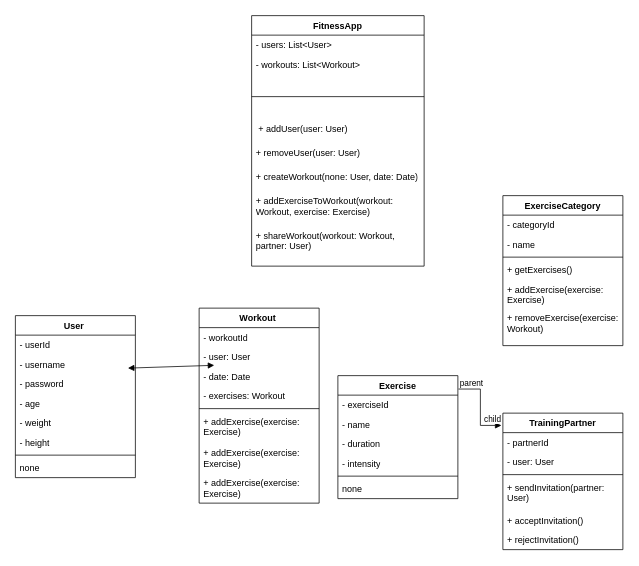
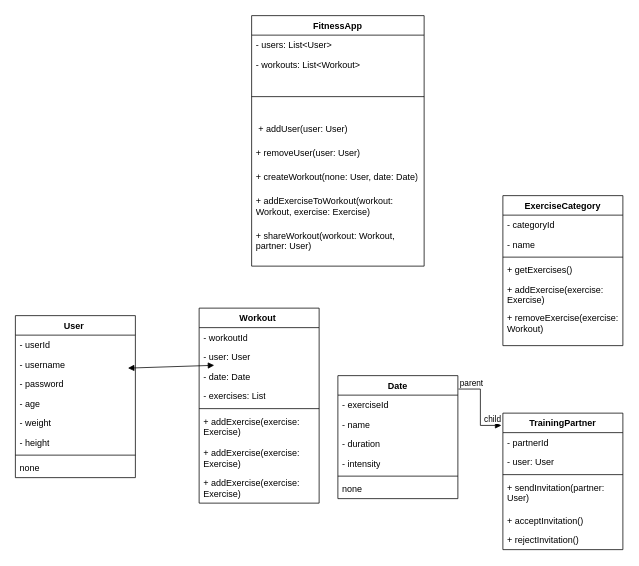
  <mxCell id="0" />
  <mxCell id="1" parent="0" />
  <mxCell id="2" value="FitnessApp" style="swimlane;fontStyle=1;align=center;verticalAlign=top;childLayout=stackLayout;horizontal=1;startSize=26;horizontalStack=0;resizeParent=1;resizeParentMax=0;resizeLast=0;collapsible=1;marginBottom=0;whiteSpace=wrap;html=1;" vertex="1" parent="1"><mxGeometry x="335" width="230" height="334" as="geometry" y="20" /></mxCell>
  <mxCell id="3" value="- users: List&amp;lt;User&amp;gt;&amp;nbsp;" style="text;strokeColor=none;fillColor=none;align=left;verticalAlign=top;spacingLeft=4;spacingRight=4;overflow=hidden;rotatable=0;points=[[0,0.5],[1,0.5]];portConstraint=eastwest;whiteSpace=wrap;html=1;" vertex="1" parent="2"><mxGeometry y="26" width="230" height="26" as="geometry" /></mxCell>
  <mxCell id="4" value="- workouts: List&amp;lt;Workout&amp;gt;&amp;nbsp;&amp;nbsp;" style="text;strokeColor=none;fillColor=none;align=left;verticalAlign=top;spacingLeft=4;spacingRight=4;overflow=hidden;rotatable=0;points=[[0,0.5],[1,0.5]];portConstraint=eastwest;whiteSpace=wrap;html=1;" vertex="1" parent="2"><mxGeometry y="52" width="230" height="26" as="geometry" /></mxCell>
  <mxCell id="5" value="" style="line;strokeWidth=1;fillColor=none;align=left;verticalAlign=middle;spacingTop=-1;spacingLeft=3;spacingRight=3;rotatable=0;labelPosition=right;points=[];portConstraint=eastwest;strokeColor=inherit;" vertex="1" parent="2"><mxGeometry y="78" width="230" height="60" as="geometry" /></mxCell>
  <mxCell id="6" value="&lt;div&gt;&amp;nbsp;+ addUser(user: User)&amp;nbsp;&lt;/div&gt;" style="text;strokeColor=none;fillColor=none;align=left;verticalAlign=top;spacingLeft=4;spacingRight=4;overflow=hidden;rotatable=0;points=[[0,0.5],[1,0.5]];portConstraint=eastwest;whiteSpace=wrap;html=1;" vertex="1" parent="2"><mxGeometry y="138" width="230" height="32" as="geometry" /></mxCell>
  <mxCell id="7" value="&lt;div&gt;+ removeUser(user: User)&lt;/div&gt;" style="text;strokeColor=none;fillColor=none;align=left;verticalAlign=top;spacingLeft=4;spacingRight=4;overflow=hidden;rotatable=0;points=[[0,0.5],[1,0.5]];portConstraint=eastwest;whiteSpace=wrap;html=1;" vertex="1" parent="2"><mxGeometry y="170" width="230" height="32" as="geometry" /></mxCell>
  <mxCell id="8" value="&lt;div&gt;+ createWorkout(none: User, date: Date)&lt;/div&gt;" style="text;strokeColor=none;fillColor=none;align=left;verticalAlign=top;spacingLeft=4;spacingRight=4;overflow=hidden;rotatable=0;points=[[0,0.5],[1,0.5]];portConstraint=eastwest;whiteSpace=wrap;html=1;" vertex="1" parent="2"><mxGeometry y="202" width="230" height="32" as="geometry" /></mxCell>
  <mxCell id="9" value="+ addExerciseToWorkout(workout: Workout, exercise: Exercise)" style="text;strokeColor=none;fillColor=none;align=left;verticalAlign=top;spacingLeft=4;spacingRight=4;overflow=hidden;rotatable=0;points=[[0,0.5],[1,0.5]];portConstraint=eastwest;whiteSpace=wrap;html=1;" vertex="1" parent="2"><mxGeometry y="234" width="230" height="46" as="geometry" /></mxCell>
  <mxCell id="10" value="+ shareWorkout(workout: Workout, partner: User)" style="text;strokeColor=none;fillColor=none;align=left;verticalAlign=top;spacingLeft=4;spacingRight=4;overflow=hidden;rotatable=0;points=[[0,0.5],[1,0.5]];portConstraint=eastwest;whiteSpace=wrap;html=1;" vertex="1" parent="2"><mxGeometry y="280" width="230" height="54" as="geometry" /></mxCell>
- <mxCell id="11" value="Exercise" style="swimlane;fontStyle=1;align=center;verticalAlign=top;childLayout=stackLayout;horizontal=1;startSize=26;horizontalStack=0;resizeParent=1;resizeParentMax=0;resizeLast=0;collapsible=1;marginBottom=0;whiteSpace=wrap;html=1;" vertex="1" parent="1"><mxGeometry x="450" y="500" width="160" height="164" as="geometry" /></mxCell>
+ <mxCell id="11" value="Date" style="swimlane;fontStyle=1;align=center;verticalAlign=top;childLayout=stackLayout;horizontal=1;startSize=26;horizontalStack=0;resizeParent=1;resizeParentMax=0;resizeLast=0;collapsible=1;marginBottom=0;whiteSpace=wrap;html=1;" vertex="1" parent="1"><mxGeometry x="450" y="500" width="160" height="164" as="geometry" /></mxCell>
  <mxCell id="12" value="- exerciseId" style="text;strokeColor=none;fillColor=none;align=left;verticalAlign=top;spacingLeft=4;spacingRight=4;overflow=hidden;rotatable=0;points=[[0,0.5],[1,0.5]];portConstraint=eastwest;whiteSpace=wrap;html=1;" vertex="1" parent="11"><mxGeometry y="26" width="160" height="26" as="geometry" /></mxCell>
  <mxCell id="13" value="- name" style="text;strokeColor=none;fillColor=none;align=left;verticalAlign=top;spacingLeft=4;spacingRight=4;overflow=hidden;rotatable=0;points=[[0,0.5],[1,0.5]];portConstraint=eastwest;whiteSpace=wrap;html=1;" vertex="1" parent="11"><mxGeometry y="52" width="160" height="26" as="geometry" /></mxCell>
  <mxCell id="14" value="- duration" style="text;strokeColor=none;fillColor=none;align=left;verticalAlign=top;spacingLeft=4;spacingRight=4;overflow=hidden;rotatable=0;points=[[0,0.5],[1,0.5]];portConstraint=eastwest;whiteSpace=wrap;html=1;" vertex="1" parent="11"><mxGeometry y="78" width="160" height="26" as="geometry" /></mxCell>
  <mxCell id="15" value="- intensity" style="text;strokeColor=none;fillColor=none;align=left;verticalAlign=top;spacingLeft=4;spacingRight=4;overflow=hidden;rotatable=0;points=[[0,0.5],[1,0.5]];portConstraint=eastwest;whiteSpace=wrap;html=1;" vertex="1" parent="11"><mxGeometry y="104" width="160" height="26" as="geometry" /></mxCell>
  <mxCell id="16" value="" style="line;strokeWidth=1;fillColor=none;align=left;verticalAlign=middle;spacingTop=-1;spacingLeft=3;spacingRight=3;rotatable=0;labelPosition=right;points=[];portConstraint=eastwest;strokeColor=inherit;" vertex="1" parent="11"><mxGeometry y="130" width="160" height="8" as="geometry" /></mxCell>
  <mxCell id="17" value="none" style="text;strokeColor=none;fillColor=none;align=left;verticalAlign=top;spacingLeft=4;spacingRight=4;overflow=hidden;rotatable=0;points=[[0,0.5],[1,0.5]];portConstraint=eastwest;whiteSpace=wrap;html=1;" vertex="1" parent="11"><mxGeometry y="138" width="160" height="26" as="geometry" /></mxCell>
  <mxCell id="18" value="User&amp;nbsp;" style="swimlane;fontStyle=1;align=center;verticalAlign=top;childLayout=stackLayout;horizontal=1;startSize=26;horizontalStack=0;resizeParent=1;resizeParentMax=0;resizeLast=0;collapsible=1;marginBottom=0;whiteSpace=wrap;html=1;" vertex="1" parent="1"><mxGeometry x="20" y="420" width="160" height="216" as="geometry" /></mxCell>
  <mxCell id="19" value="- userId&amp;nbsp;" style="text;strokeColor=none;fillColor=none;align=left;verticalAlign=top;spacingLeft=4;spacingRight=4;overflow=hidden;rotatable=0;points=[[0,0.5],[1,0.5]];portConstraint=eastwest;whiteSpace=wrap;html=1;" vertex="1" parent="18"><mxGeometry y="26" width="160" height="26" as="geometry" /></mxCell>
  <mxCell id="20" value="- username" style="text;strokeColor=none;fillColor=none;align=left;verticalAlign=top;spacingLeft=4;spacingRight=4;overflow=hidden;rotatable=0;points=[[0,0.5],[1,0.5]];portConstraint=eastwest;whiteSpace=wrap;html=1;" vertex="1" parent="18"><mxGeometry y="52" width="160" height="26" as="geometry" /></mxCell>
  <mxCell id="21" value="-&amp;nbsp;password&amp;nbsp;" style="text;strokeColor=none;fillColor=none;align=left;verticalAlign=top;spacingLeft=4;spacingRight=4;overflow=hidden;rotatable=0;points=[[0,0.5],[1,0.5]];portConstraint=eastwest;whiteSpace=wrap;html=1;" vertex="1" parent="18"><mxGeometry y="78" width="160" height="26" as="geometry" /></mxCell>
  <mxCell id="22" value="-&amp;nbsp;age" style="text;strokeColor=none;fillColor=none;align=left;verticalAlign=top;spacingLeft=4;spacingRight=4;overflow=hidden;rotatable=0;points=[[0,0.5],[1,0.5]];portConstraint=eastwest;whiteSpace=wrap;html=1;" vertex="1" parent="18"><mxGeometry y="104" width="160" height="26" as="geometry" /></mxCell>
  <mxCell id="23" value="- weight&amp;nbsp;" style="text;strokeColor=none;fillColor=none;align=left;verticalAlign=top;spacingLeft=4;spacingRight=4;overflow=hidden;rotatable=0;points=[[0,0.5],[1,0.5]];portConstraint=eastwest;whiteSpace=wrap;html=1;" vertex="1" parent="18"><mxGeometry y="130" width="160" height="26" as="geometry" /></mxCell>
  <mxCell id="24" value="- height" style="text;strokeColor=none;fillColor=none;align=left;verticalAlign=top;spacingLeft=4;spacingRight=4;overflow=hidden;rotatable=0;points=[[0,0.5],[1,0.5]];portConstraint=eastwest;whiteSpace=wrap;html=1;" vertex="1" parent="18"><mxGeometry y="156" width="160" height="26" as="geometry" /></mxCell>
  <mxCell id="25" value="" style="line;strokeWidth=1;fillColor=none;align=left;verticalAlign=middle;spacingTop=-1;spacingLeft=3;spacingRight=3;rotatable=0;labelPosition=right;points=[];portConstraint=eastwest;strokeColor=inherit;" vertex="1" parent="18"><mxGeometry y="182" width="160" height="8" as="geometry" /></mxCell>
  <mxCell id="26" value="none" style="text;strokeColor=none;fillColor=none;align=left;verticalAlign=top;spacingLeft=4;spacingRight=4;overflow=hidden;rotatable=0;points=[[0,0.5],[1,0.5]];portConstraint=eastwest;whiteSpace=wrap;html=1;" vertex="1" parent="18"><mxGeometry y="190" width="160" height="26" as="geometry" /></mxCell>
  <mxCell id="27" value="Workout&amp;nbsp;" style="swimlane;fontStyle=1;align=center;verticalAlign=top;childLayout=stackLayout;horizontal=1;startSize=26;horizontalStack=0;resizeParent=1;resizeParentMax=0;resizeLast=0;collapsible=1;marginBottom=0;whiteSpace=wrap;html=1;" vertex="1" parent="1"><mxGeometry x="265" y="410" width="160" height="260" as="geometry" /></mxCell>
  <mxCell id="28" value="- workoutId" style="text;strokeColor=none;fillColor=none;align=left;verticalAlign=top;spacingLeft=4;spacingRight=4;overflow=hidden;rotatable=0;points=[[0,0.5],[1,0.5]];portConstraint=eastwest;whiteSpace=wrap;html=1;" vertex="1" parent="27"><mxGeometry y="26" width="160" height="26" as="geometry" /></mxCell>
  <mxCell id="29" value="- user: User" style="text;strokeColor=none;fillColor=none;align=left;verticalAlign=top;spacingLeft=4;spacingRight=4;overflow=hidden;rotatable=0;points=[[0,0.5],[1,0.5]];portConstraint=eastwest;whiteSpace=wrap;html=1;" vertex="1" parent="27"><mxGeometry y="52" width="160" height="26" as="geometry" /></mxCell>
  <mxCell id="30" value="- date: Date" style="text;strokeColor=none;fillColor=none;align=left;verticalAlign=top;spacingLeft=4;spacingRight=4;overflow=hidden;rotatable=0;points=[[0,0.5],[1,0.5]];portConstraint=eastwest;whiteSpace=wrap;html=1;" vertex="1" parent="27"><mxGeometry y="78" width="160" height="26" as="geometry" /></mxCell>
- <mxCell id="31" value="- exercises: Workout&lt;Exercise&gt;" style="text;strokeColor=none;fillColor=none;align=left;verticalAlign=top;spacingLeft=4;spacingRight=4;overflow=hidden;rotatable=0;points=[[0,0.5],[1,0.5]];portConstraint=eastwest;whiteSpace=wrap;html=1;" vertex="1" parent="27"><mxGeometry y="104" width="160" height="26" as="geometry" /></mxCell>
+ <mxCell id="31" value="- exercises: List&lt;Exercise&gt;" style="text;strokeColor=none;fillColor=none;align=left;verticalAlign=top;spacingLeft=4;spacingRight=4;overflow=hidden;rotatable=0;points=[[0,0.5],[1,0.5]];portConstraint=eastwest;whiteSpace=wrap;html=1;" vertex="1" parent="27"><mxGeometry y="104" width="160" height="26" as="geometry" /></mxCell>
  <mxCell id="32" value="" style="line;strokeWidth=1;fillColor=none;align=left;verticalAlign=middle;spacingTop=-1;spacingLeft=3;spacingRight=3;rotatable=0;labelPosition=right;points=[];portConstraint=eastwest;strokeColor=inherit;" vertex="1" parent="27"><mxGeometry y="130" width="160" height="8" as="geometry" /></mxCell>
  <mxCell id="33" value="+ addExercise(exercise: Exercise)" style="text;strokeColor=none;fillColor=none;align=left;verticalAlign=top;spacingLeft=4;spacingRight=4;overflow=hidden;rotatable=0;points=[[0,0.5],[1,0.5]];portConstraint=eastwest;whiteSpace=wrap;html=1;" vertex="1" parent="27"><mxGeometry y="138" width="160" height="42" as="geometry" /></mxCell>
  <mxCell id="34" value="+ addExercise(exercise: Exercise)" style="text;strokeColor=none;fillColor=none;align=left;verticalAlign=top;spacingLeft=4;spacingRight=4;overflow=hidden;rotatable=0;points=[[0,0.5],[1,0.5]];portConstraint=eastwest;whiteSpace=wrap;html=1;" vertex="1" parent="27"><mxGeometry y="180" width="160" height="40" as="geometry" /></mxCell>
  <mxCell id="35" value="+ addExercise(exercise: Exercise)" style="text;strokeColor=none;fillColor=none;align=left;verticalAlign=top;spacingLeft=4;spacingRight=4;overflow=hidden;rotatable=0;points=[[0,0.5],[1,0.5]];portConstraint=eastwest;whiteSpace=wrap;html=1;" vertex="1" parent="27"><mxGeometry y="220" width="160" height="40" as="geometry" /></mxCell>
  <mxCell id="36" value="TrainingPartner" style="swimlane;fontStyle=1;align=center;verticalAlign=top;childLayout=stackLayout;horizontal=1;startSize=26;horizontalStack=0;resizeParent=1;resizeParentMax=0;resizeLast=0;collapsible=1;marginBottom=0;whiteSpace=wrap;html=1;" vertex="1" parent="1"><mxGeometry x="670" y="550" width="160" height="182" as="geometry" /></mxCell>
  <mxCell id="37" value="- partnerId" style="text;strokeColor=none;fillColor=none;align=left;verticalAlign=top;spacingLeft=4;spacingRight=4;overflow=hidden;rotatable=0;points=[[0,0.5],[1,0.5]];portConstraint=eastwest;whiteSpace=wrap;html=1;" vertex="1" parent="36"><mxGeometry y="26" width="160" height="26" as="geometry" /></mxCell>
  <mxCell id="38" value="- user: User" style="text;strokeColor=none;fillColor=none;align=left;verticalAlign=top;spacingLeft=4;spacingRight=4;overflow=hidden;rotatable=0;points=[[0,0.5],[1,0.5]];portConstraint=eastwest;whiteSpace=wrap;html=1;" vertex="1" parent="36"><mxGeometry y="52" width="160" height="26" as="geometry" /></mxCell>
  <mxCell id="39" value="" style="line;strokeWidth=1;fillColor=none;align=left;verticalAlign=middle;spacingTop=-1;spacingLeft=3;spacingRight=3;rotatable=0;labelPosition=right;points=[];portConstraint=eastwest;strokeColor=inherit;" vertex="1" parent="36"><mxGeometry y="78" width="160" height="8" as="geometry" /></mxCell>
  <mxCell id="40" value="+ sendInvitation(partner: User)" style="text;strokeColor=none;fillColor=none;align=left;verticalAlign=top;spacingLeft=4;spacingRight=4;overflow=hidden;rotatable=0;points=[[0,0.5],[1,0.5]];portConstraint=eastwest;whiteSpace=wrap;html=1;" vertex="1" parent="36"><mxGeometry y="86" width="160" height="44" as="geometry" /></mxCell>
  <mxCell id="41" value="+ acceptInvitation()" style="text;strokeColor=none;fillColor=none;align=left;verticalAlign=top;spacingLeft=4;spacingRight=4;overflow=hidden;rotatable=0;points=[[0,0.5],[1,0.5]];portConstraint=eastwest;whiteSpace=wrap;html=1;" vertex="1" parent="36"><mxGeometry y="130" width="160" height="26" as="geometry" /></mxCell>
  <mxCell id="42" value="+ rejectInvitation()" style="text;strokeColor=none;fillColor=none;align=left;verticalAlign=top;spacingLeft=4;spacingRight=4;overflow=hidden;rotatable=0;points=[[0,0.5],[1,0.5]];portConstraint=eastwest;whiteSpace=wrap;html=1;" vertex="1" parent="36"><mxGeometry y="156" width="160" height="26" as="geometry" /></mxCell>
  <mxCell id="43" value="ExerciseCategory" style="swimlane;fontStyle=1;align=center;verticalAlign=top;childLayout=stackLayout;horizontal=1;startSize=26;horizontalStack=0;resizeParent=1;resizeParentMax=0;resizeLast=0;collapsible=1;marginBottom=0;whiteSpace=wrap;html=1;" vertex="1" parent="1"><mxGeometry x="670" y="260" width="160" height="200" as="geometry" /></mxCell>
  <mxCell id="44" value="- categoryId" style="text;strokeColor=none;fillColor=none;align=left;verticalAlign=top;spacingLeft=4;spacingRight=4;overflow=hidden;rotatable=0;points=[[0,0.5],[1,0.5]];portConstraint=eastwest;whiteSpace=wrap;html=1;" vertex="1" parent="43"><mxGeometry y="26" width="160" height="26" as="geometry" /></mxCell>
  <mxCell id="45" value="- name" style="text;strokeColor=none;fillColor=none;align=left;verticalAlign=top;spacingLeft=4;spacingRight=4;overflow=hidden;rotatable=0;points=[[0,0.5],[1,0.5]];portConstraint=eastwest;whiteSpace=wrap;html=1;" vertex="1" parent="43"><mxGeometry y="52" width="160" height="26" as="geometry" /></mxCell>
  <mxCell id="46" value="" style="line;strokeWidth=1;fillColor=none;align=left;verticalAlign=middle;spacingTop=-1;spacingLeft=3;spacingRight=3;rotatable=0;labelPosition=right;points=[];portConstraint=eastwest;strokeColor=inherit;" vertex="1" parent="43"><mxGeometry y="78" width="160" height="8" as="geometry" /></mxCell>
  <mxCell id="47" value="+ getExercises()" style="text;strokeColor=none;fillColor=none;align=left;verticalAlign=top;spacingLeft=4;spacingRight=4;overflow=hidden;rotatable=0;points=[[0,0.5],[1,0.5]];portConstraint=eastwest;whiteSpace=wrap;html=1;" vertex="1" parent="43"><mxGeometry y="86" width="160" height="26" as="geometry" /></mxCell>
  <mxCell id="48" value="+ addExercise(exercise: Exercise)" style="text;strokeColor=none;fillColor=none;align=left;verticalAlign=top;spacingLeft=4;spacingRight=4;overflow=hidden;rotatable=0;points=[[0,0.5],[1,0.5]];portConstraint=eastwest;whiteSpace=wrap;html=1;" vertex="1" parent="43"><mxGeometry y="112" width="160" height="38" as="geometry" /></mxCell>
  <mxCell id="49" value="+ removeExercise(exercise: Workout)" style="text;strokeColor=none;fillColor=none;align=left;verticalAlign=top;spacingLeft=4;spacingRight=4;overflow=hidden;rotatable=0;points=[[0,0.5],[1,0.5]];portConstraint=eastwest;whiteSpace=wrap;html=1;" vertex="1" parent="43"><mxGeometry y="150" width="160" height="50" as="geometry" /></mxCell>
  <mxCell id="50" value="" style="endArrow=block;html=1;edgeStyle=orthogonalEdgeStyle;rounded=0;exitX=1.005;exitY=0.109;exitDx=0;exitDy=0;exitPerimeter=0;entryX=-0.012;entryY=0.09;entryDx=0;entryDy=0;entryPerimeter=0;" edge="1" parent="1" source="11" target="36"><mxGeometry relative="1" as="geometry"><mxPoint x="360" y="440" as="sourcePoint" /><mxPoint x="520" y="440" as="targetPoint" /></mxGeometry></mxCell>
  <mxCell id="51" value="parent" style="edgeLabel;resizable=0;html=1;align=left;verticalAlign=bottom;" connectable="0" vertex="1" parent="50"><mxGeometry x="-1" relative="1" as="geometry" /></mxCell>
  <mxCell id="52" value="child" style="edgeLabel;resizable=0;html=1;align=right;verticalAlign=bottom;" connectable="0" vertex="1" parent="50"><mxGeometry x="1" relative="1" as="geometry" /></mxCell>
  <mxCell id="53" value="" style="endArrow=block;startArrow=block;endFill=1;startFill=1;html=1;rounded=0;exitX=0.938;exitY=0.692;exitDx=0;exitDy=0;exitPerimeter=0;entryX=0.126;entryY=0.933;entryDx=0;entryDy=0;entryPerimeter=0;" edge="1" parent="1" source="20" target="29"><mxGeometry width="160" relative="1" as="geometry"><mxPoint x="210" y="530" as="sourcePoint" /><mxPoint x="270" y="480" as="targetPoint" /></mxGeometry></mxCell>
